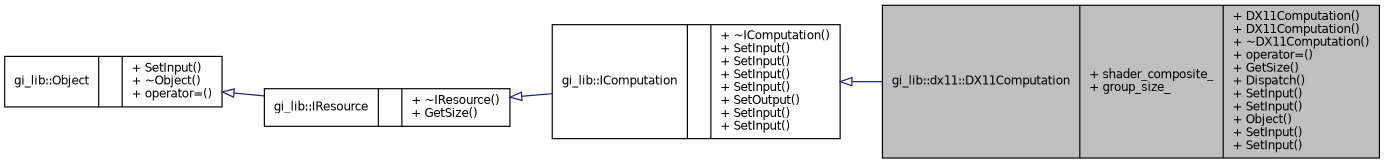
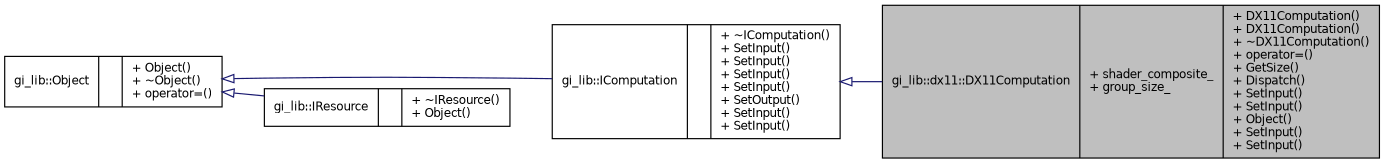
  digraph {
    rankdir=LR
    node [color=black fillcolor=white fontname=Helvetica fontsize=10 shape=record style=filled]
    edge [arrowtail=onormal color=midnightblue dir=back fontname=Helvetica fontsize=10 labelfontname=Helvetica labelfontsize=10 style=solid]
    n1 [fillcolor=grey75 fontcolor=black height=0.2 label="{gi_lib::dx11::DX11Computation\n|+ shader_composite_\l+ group_size_\l|+ DX11Computation()\l+ DX11Computation()\l+ ~DX11Computation()\l+ operator=()\l+ GetSize()\l+ Dispatch()\l+ SetInput()\l+ SetInput()\l+ Object()\l+ SetInput()\l+ SetInput()\l}" width=0.4]
    n2 [height=0.2 label="{gi_lib::IComputation\n||+ ~IComputation()\l+ SetInput()\l+ SetInput()\l+ SetInput()\l+ SetInput()\l+ SetOutput()\l+ SetInput()\l+ SetInput()\l}" width=0.4]
-   n3 [height=0.2 label="{gi_lib::IResource\n||+ ~IResource()\l+ GetSize()\l}" width=0.4]
-   n4 [height=0.2 label="{gi_lib::Object\n||+ SetInput()\l+ ~Object()\l+ operator=()\l}" width=0.4]
+   n3 [height=0.2 label="{gi_lib::IResource\n||+ ~IResource()\l+ Object()\l}" width=0.4]
+   n4 [height=0.2 label="{gi_lib::Object\n||+ Object()\l+ ~Object()\l+ operator=()\l}" width=0.4]
    n2 -> n1
-   n3 -> n2
+   n4 -> n2
    n4 -> n3
  }
